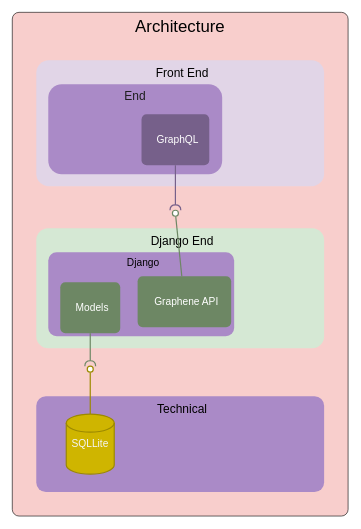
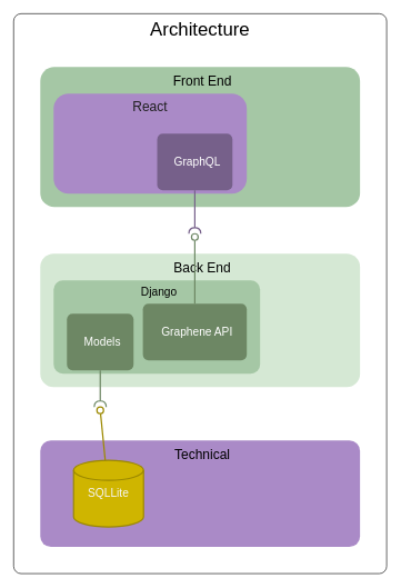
  <mxCell id="0" />
  <mxCell id="1" parent="0" />
- <mxCell id="2" value="Architecture" style="rounded=1;whiteSpace=wrap;html=1;arcSize=2;verticalAlign=top;fontSize=28;fillColor=#f8cecc;" vertex="1" parent="1"><mxGeometry x="20" y="20" width="560" height="840" as="geometry" /></mxCell>
- <mxCell id="3" value="Front End" style="rounded=1;whiteSpace=wrap;html=1;align=center;fillColor=#e1d5e7;verticalAlign=top;spacingLeft=7;fontSize=20;spacing=4;arcSize=10;strokeColor=none;" parent="1" vertex="1"><mxGeometry x="60" y="100" width="480" height="210" as="geometry" /></mxCell>
- <mxCell id="4" value="Django End" style="rounded=1;whiteSpace=wrap;html=1;align=center;fillColor=#d5e8d4;verticalAlign=top;spacingLeft=7;fontSize=20;spacing=4;arcSize=10;strokeColor=none;" parent="1" vertex="1"><mxGeometry x="60" y="380" width="480" height="200" as="geometry" /></mxCell>
+ <mxCell id="2" value="Architecture" style="rounded=1;whiteSpace=wrap;html=1;arcSize=2;verticalAlign=top;fontSize=28;" vertex="1" parent="1"><mxGeometry x="20" y="20" width="560" height="840" as="geometry" /></mxCell>
+ <mxCell id="3" value="Front End" style="rounded=1;whiteSpace=wrap;html=1;align=center;fillColor=#a5c7a5;verticalAlign=top;spacingLeft=7;fontSize=20;spacing=4;arcSize=10;strokeColor=none;" parent="1" vertex="1"><mxGeometry x="60" y="100" width="480" height="210" as="geometry" /></mxCell>
+ <mxCell id="4" value="Back End" style="rounded=1;whiteSpace=wrap;html=1;align=center;fillColor=#d5e8d4;verticalAlign=top;spacingLeft=7;fontSize=20;spacing=4;arcSize=10;strokeColor=none;" parent="1" vertex="1"><mxGeometry x="60" y="380" width="480" height="200" as="geometry" /></mxCell>
  <mxCell id="5" value="Technical" style="rounded=1;whiteSpace=wrap;html=1;align=center;fillColor=#aa8ac7;verticalAlign=top;spacingLeft=7;fontSize=20;spacing=4;arcSize=10;strokeColor=none;" parent="1" vertex="1"><mxGeometry x="60" y="660" width="480" height="160" as="geometry" /></mxCell>
- <mxCell id="6" value="End" style="rounded=1;whiteSpace=wrap;html=1;fontSize=20;align=center;verticalAlign=top;strokeColor=none;fillColor=#AA8AC7;fontColor=#1F1F1F;" parent="1" vertex="1"><mxGeometry x="80" y="140" width="290" height="150" as="geometry" /></mxCell>
- <mxCell id="7" value="Django" style="rounded=1;whiteSpace=wrap;html=1;fontSize=17;align=center;fontColor=#000000;verticalAlign=top;spacing=4;spacingLeft=7;arcSize=10;fillColor=#aa8ac7;strokeColor=none;" parent="1" vertex="1"><mxGeometry x="80" y="420" width="310" height="140" as="geometry" /></mxCell>
+ <mxCell id="6" value="React" style="rounded=1;whiteSpace=wrap;html=1;fontSize=20;align=center;verticalAlign=top;strokeColor=none;fillColor=#AA8AC7;fontColor=#1F1F1F;" parent="1" vertex="1"><mxGeometry x="80" y="140" width="290" height="150" as="geometry" /></mxCell>
+ <mxCell id="7" value="Django" style="rounded=1;whiteSpace=wrap;html=1;fontSize=17;align=center;fontColor=#000000;verticalAlign=top;spacing=4;spacingLeft=7;arcSize=10;fillColor=#A5C7A5;strokeColor=none;" parent="1" vertex="1"><mxGeometry x="80" y="420" width="310" height="140" as="geometry" /></mxCell>
  <mxCell id="8" value="Models" style="rounded=1;whiteSpace=wrap;html=1;fontSize=17;align=center;fontColor=#ffffff;verticalAlign=middle;spacing=4;spacingLeft=7;arcSize=10;fillColor=#6d8764;strokeColor=none;" parent="1" vertex="1"><mxGeometry x="100" y="470" width="100" height="85" as="geometry" /></mxCell>
  <mxCell id="9" value="" style="orthogonalLoop=1;jettySize=auto;html=1;endArrow=none;fontSize=12;fillColor=#ffffff;strokeWidth=2;strokeColor=#9C8900;" parent="1" source="12" target="11" edge="1"><mxGeometry relative="1" as="geometry"><mxPoint x="150" y="710" as="sourcePoint" /></mxGeometry></mxCell>
  <mxCell id="10" value="" style="rounded=0;orthogonalLoop=1;jettySize=auto;html=1;endArrow=halfCircle;endFill=0;endSize=6;strokeWidth=2;fontSize=17;fillColor=#6d8764;strokeColor=#6D8764;" parent="1" source="8" target="11" edge="1"><mxGeometry relative="1" as="geometry"><mxPoint x="60" y="615" as="sourcePoint" /><mxPoint x="154" y="630" as="targetPoint" /></mxGeometry></mxCell>
  <mxCell id="11" value="" style="ellipse;whiteSpace=wrap;html=1;fontFamily=Helvetica;fontSize=12;fontColor=#000000;align=center;fillColor=#ffffff;points=[];aspect=fixed;resizable=0;strokeColor=#9C8900;strokeWidth=2;" parent="1" vertex="1"><mxGeometry x="145" y="610" width="10" height="10" as="geometry" /></mxCell>
- <mxCell id="12" value="SQLLite" style="shape=cylinder2;whiteSpace=wrap;html=1;boundedLbl=1;backgroundOutline=1;size=15;strokeWidth=2;fontSize=17;align=center;fontColor=#F5F5F5;strokeColor=#9C8900;fillColor=#CFB500;" parent="1" vertex="1"><mxGeometry x="110" y="690" width="80" height="100" as="geometry" /></mxCell>
- <mxCell id="13" value="Graphene API" style="rounded=1;whiteSpace=wrap;html=1;fontSize=17;align=center;fontColor=#ffffff;verticalAlign=middle;spacing=4;spacingLeft=7;arcSize=10;strokeColor=none;fillColor=#6D8764;" parent="1" vertex="1"><mxGeometry x="229" y="460" width="156" height="85" as="geometry" /></mxCell>
- <mxCell id="14" value="GraphQL" style="rounded=1;whiteSpace=wrap;html=1;fontSize=17;align=center;fontColor=#ffffff;verticalAlign=middle;spacing=4;spacingLeft=7;arcSize=10;strokeColor=none;fillColor=#76608A;" parent="1" vertex="1"><mxGeometry x="235.5" y="190" width="113" height="85" as="geometry" /></mxCell>
+ <mxCell id="12" value="SQLLite" style="shape=cylinder2;whiteSpace=wrap;html=1;boundedLbl=1;backgroundOutline=1;size=15;strokeWidth=2;fontSize=17;align=center;fontColor=#F5F5F5;strokeColor=#9C8900;fillColor=#CFB500;" parent="1" vertex="1"><mxGeometry x="110" y="690" width="105" height="100" as="geometry" /></mxCell>
+ <mxCell id="13" value="Graphene API" style="rounded=1;whiteSpace=wrap;html=1;fontSize=17;align=center;fontColor=#ffffff;verticalAlign=middle;spacing=4;spacingLeft=7;arcSize=10;strokeColor=none;fillColor=#6D8764;" parent="1" vertex="1"><mxGeometry x="214" y="455" width="156" height="85" as="geometry" /></mxCell>
+ <mxCell id="14" value="GraphQL" style="rounded=1;whiteSpace=wrap;html=1;fontSize=17;align=center;fontColor=#ffffff;verticalAlign=middle;spacing=4;spacingLeft=7;arcSize=10;strokeColor=none;fillColor=#76608A;" parent="1" vertex="1"><mxGeometry x="235.5" y="200" width="113" height="85" as="geometry" /></mxCell>
  <mxCell id="15" value="" style="orthogonalLoop=1;jettySize=auto;html=1;endArrow=none;fontSize=12;fillColor=#ffffff;strokeWidth=2;strokeColor=#6D8764;" parent="1" source="13" target="17" edge="1"><mxGeometry relative="1" as="geometry"><mxPoint x="160" y="700" as="sourcePoint" /></mxGeometry></mxCell>
  <mxCell id="16" value="" style="rounded=0;orthogonalLoop=1;jettySize=auto;html=1;endArrow=halfCircle;endFill=0;endSize=6;strokeWidth=2;fontSize=17;fillColor=#6d8764;strokeColor=#76608A;" parent="1" source="14" target="17" edge="1"><mxGeometry relative="1" as="geometry"><mxPoint x="90" y="340" as="sourcePoint" /><mxPoint x="292" y="350" as="targetPoint" /></mxGeometry></mxCell>
  <mxCell id="17" value="" style="ellipse;whiteSpace=wrap;html=1;fontFamily=Helvetica;fontSize=12;fontColor=#000000;align=center;fillColor=#ffffff;points=[];aspect=fixed;resizable=0;strokeWidth=2;strokeColor=#6D8764;" parent="1" vertex="1"><mxGeometry x="287" y="350" width="10" height="10" as="geometry" /></mxCell>
